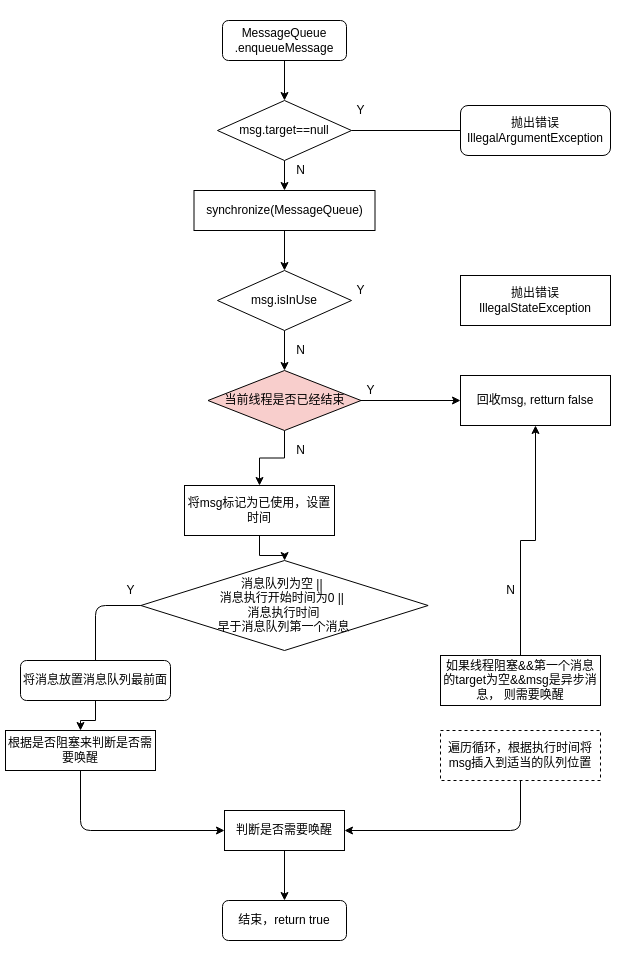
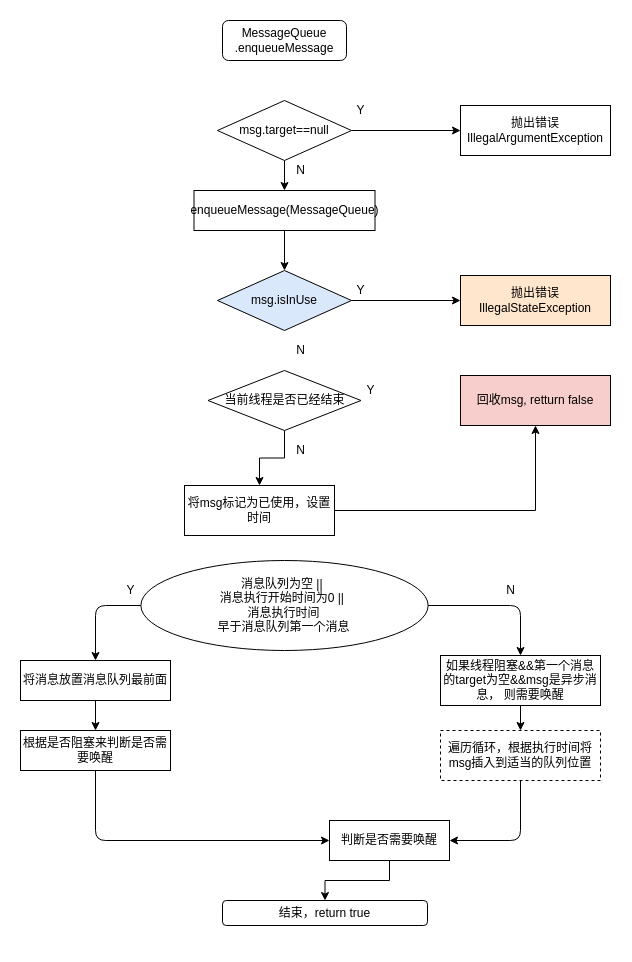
  <mxCell id="0" />
  <mxCell id="1" parent="0" />
- <mxCell id="2" value="" style="edgeStyle=orthogonalEdgeStyle;rounded=0;orthogonalLoop=1;jettySize=auto;html=1;" edge="1" parent="1" source="3" target="6"><mxGeometry relative="1" as="geometry" /></mxCell>
  <mxCell id="3" value="MessageQueue&lt;br&gt;.enqueueMessage" style="rounded=1;whiteSpace=wrap;html=1;" vertex="1" parent="1"><mxGeometry x="222" y="20" width="124" height="40" as="geometry" /></mxCell>
- <mxCell id="4" value="" style="edgeStyle=orthogonalEdgeStyle;rounded=0;orthogonalLoop=1;jettySize=auto;html=1;endArrow=none;" edge="1" parent="1" source="6" target="7"><mxGeometry relative="1" as="geometry" /></mxCell>
+ <mxCell id="4" value="" style="edgeStyle=orthogonalEdgeStyle;rounded=0;orthogonalLoop=1;jettySize=auto;html=1;" edge="1" parent="1" source="6" target="7"><mxGeometry relative="1" as="geometry" /></mxCell>
  <mxCell id="5" value="" style="edgeStyle=orthogonalEdgeStyle;rounded=0;orthogonalLoop=1;jettySize=auto;html=1;" edge="1" parent="1" source="6" target="10"><mxGeometry relative="1" as="geometry" /></mxCell>
  <mxCell id="6" value="msg.target==null" style="rhombus;whiteSpace=wrap;html=1;" vertex="1" parent="1"><mxGeometry x="217" y="100" width="134" height="60" as="geometry" /></mxCell>
- <mxCell id="7" value="抛出错误IllegalArgumentException" style="whiteSpace=wrap;html=1;rounded=1;" vertex="1" parent="1"><mxGeometry x="460" y="105" width="150" height="50" as="geometry" /></mxCell>
+ <mxCell id="7" value="抛出错误IllegalArgumentException" style="rounded=0;whiteSpace=wrap;html=1;" vertex="1" parent="1"><mxGeometry x="460" y="105" width="150" height="50" as="geometry" /></mxCell>
  <mxCell id="8" value="Y" style="text;html=1;align=center;verticalAlign=middle;resizable=0;points=[];autosize=1;strokeColor=none;" vertex="1" parent="1"><mxGeometry x="350" y="100" width="20" height="20" as="geometry" /></mxCell>
  <mxCell id="9" value="" style="edgeStyle=orthogonalEdgeStyle;rounded=0;orthogonalLoop=1;jettySize=auto;html=1;" edge="1" parent="1" source="10" target="13"><mxGeometry relative="1" as="geometry" /></mxCell>
- <mxCell id="10" value="synchronize(MessageQueue)" style="rounded=0;whiteSpace=wrap;html=1;" vertex="1" parent="1"><mxGeometry x="193.5" y="190" width="181" height="40" as="geometry" /></mxCell>
+ <mxCell id="10" value="enqueueMessage(MessageQueue)" style="rounded=0;whiteSpace=wrap;html=1;" vertex="1" parent="1"><mxGeometry x="193.5" y="190" width="181" height="40" as="geometry" /></mxCell>
  <mxCell id="11" value="N&lt;br&gt;" style="text;html=1;align=center;verticalAlign=middle;resizable=0;points=[];autosize=1;strokeColor=none;" vertex="1" parent="1"><mxGeometry x="290" y="160" width="20" height="20" as="geometry" /></mxCell>
- <mxCell id="12" value="" style="edgeStyle=orthogonalEdgeStyle;rounded=0;orthogonalLoop=1;jettySize=auto;html=1;" edge="1" parent="1" source="13" target="18"><mxGeometry relative="1" as="geometry" /></mxCell>
- <mxCell id="13" value="msg.isInUse" style="rhombus;whiteSpace=wrap;html=1;" vertex="1" parent="1"><mxGeometry x="217" y="270" width="134" height="60" as="geometry" /></mxCell>
- <mxCell id="14" value="抛出错误IllegalStateException" style="rounded=0;whiteSpace=wrap;html=1;" vertex="1" parent="1"><mxGeometry x="460" y="275" width="150" height="50" as="geometry" /></mxCell>
+ <mxCell id="12" value="" style="edgeStyle=orthogonalEdgeStyle;rounded=0;orthogonalLoop=1;jettySize=auto;html=1;" edge="1" parent="1" source="13" target="14"><mxGeometry relative="1" as="geometry" /></mxCell>
+ <mxCell id="13" value="msg.isInUse" style="rhombus;whiteSpace=wrap;html=1;fillColor=#dae8fc;" vertex="1" parent="1"><mxGeometry x="217" y="270" width="134" height="60" as="geometry" /></mxCell>
+ <mxCell id="14" value="抛出错误IllegalStateException" style="rounded=0;whiteSpace=wrap;html=1;fillColor=#ffe6cc;" vertex="1" parent="1"><mxGeometry x="460" y="275" width="150" height="50" as="geometry" /></mxCell>
  <mxCell id="15" value="Y" style="text;html=1;align=center;verticalAlign=middle;resizable=0;points=[];autosize=1;strokeColor=none;" vertex="1" parent="1"><mxGeometry x="350" y="280" width="20" height="20" as="geometry" /></mxCell>
- <mxCell id="16" value="" style="edgeStyle=orthogonalEdgeStyle;rounded=0;orthogonalLoop=1;jettySize=auto;html=1;" edge="1" parent="1" source="18" target="20"><mxGeometry relative="1" as="geometry" /></mxCell>
  <mxCell id="17" value="" style="edgeStyle=orthogonalEdgeStyle;rounded=0;orthogonalLoop=1;jettySize=auto;html=1;" edge="1" parent="1" source="18" target="23"><mxGeometry relative="1" as="geometry" /></mxCell>
- <mxCell id="18" value="当前线程是否已经结束" style="rhombus;whiteSpace=wrap;html=1;fillColor=#f8cecc;" vertex="1" parent="1"><mxGeometry x="207.5" y="370" width="153" height="60" as="geometry" /></mxCell>
+ <mxCell id="18" value="当前线程是否已经结束" style="rhombus;whiteSpace=wrap;html=1;" vertex="1" parent="1"><mxGeometry x="207.5" y="370" width="153" height="60" as="geometry" /></mxCell>
  <mxCell id="19" value="N" style="text;html=1;align=center;verticalAlign=middle;resizable=0;points=[];autosize=1;strokeColor=none;" vertex="1" parent="1"><mxGeometry x="290" y="340" width="20" height="20" as="geometry" /></mxCell>
- <mxCell id="20" value="回收msg, retturn false" style="rounded=0;whiteSpace=wrap;html=1;" vertex="1" parent="1"><mxGeometry x="460" y="375" width="150" height="50" as="geometry" /></mxCell>
+ <mxCell id="20" value="回收msg, retturn false" style="rounded=0;whiteSpace=wrap;html=1;fillColor=#f8cecc;" vertex="1" parent="1"><mxGeometry x="460" y="375" width="150" height="50" as="geometry" /></mxCell>
  <mxCell id="21" value="Y" style="text;html=1;align=center;verticalAlign=middle;resizable=0;points=[];autosize=1;strokeColor=none;" vertex="1" parent="1"><mxGeometry x="360" y="380" width="20" height="20" as="geometry" /></mxCell>
- <mxCell id="22" value="" style="edgeStyle=orthogonalEdgeStyle;rounded=0;orthogonalLoop=1;jettySize=auto;html=1;" edge="1" parent="1" source="23" target="25"><mxGeometry relative="1" as="geometry" /></mxCell>
+ <mxCell id="22" value="" style="edgeStyle=orthogonalEdgeStyle;rounded=0;orthogonalLoop=1;jettySize=auto;html=1;" edge="1" parent="1" source="23" target="20"><mxGeometry relative="1" as="geometry" /></mxCell>
  <mxCell id="23" value="将msg标记为已使用，设置时间" style="rounded=0;whiteSpace=wrap;html=1;" vertex="1" parent="1"><mxGeometry x="184" y="485" width="150" height="50" as="geometry" /></mxCell>
  <mxCell id="24" value="N" style="text;html=1;align=center;verticalAlign=middle;resizable=0;points=[];autosize=1;strokeColor=none;" vertex="1" parent="1"><mxGeometry x="290" y="440" width="20" height="20" as="geometry" /></mxCell>
- <mxCell id="25" value="消息队列为空 ||&amp;nbsp;&lt;br&gt;消息执行开始时间为0 ||&amp;nbsp;&lt;br&gt;消息执行时间&lt;br&gt;早于消息队列第一个消息" style="rhombus;whiteSpace=wrap;html=1;" vertex="1" parent="1"><mxGeometry x="140.38" y="560" width="287.25" height="90" as="geometry" /></mxCell>
+ <mxCell id="25" value="消息队列为空 ||&amp;nbsp;&lt;br&gt;消息执行开始时间为0 ||&amp;nbsp;&lt;br&gt;消息执行时间&lt;br&gt;早于消息队列第一个消息" style="ellipse;whiteSpace=wrap;html=1;" vertex="1" parent="1"><mxGeometry x="140.38" y="560" width="287.25" height="90" as="geometry" /></mxCell>
  <mxCell id="26" value="" style="edgeStyle=orthogonalEdgeStyle;rounded=0;orthogonalLoop=1;jettySize=auto;html=1;" edge="1" parent="1" source="27" target="28"><mxGeometry relative="1" as="geometry" /></mxCell>
- <mxCell id="27" value="将消息放置消息队列最前面" style="whiteSpace=wrap;html=1;rounded=1;" vertex="1" parent="1"><mxGeometry x="20" y="660" width="150" height="40" as="geometry" /></mxCell>
- <mxCell id="28" value="根据是否阻塞来判断是否需要唤醒" style="rounded=0;whiteSpace=wrap;html=1;" vertex="1" parent="1"><mxGeometry x="5" y="730" width="150" height="40" as="geometry" /></mxCell>
- <mxCell id="29" value="" style="endArrow=none;html=1;exitX=0;exitY=0.5;exitDx=0;exitDy=0;entryX=0.5;entryY=0;entryDx=0;entryDy=0;edgeStyle=orthogonalEdgeStyle;" edge="1" parent="1" source="25" target="27"><mxGeometry width="50" height="50" relative="1" as="geometry"><mxPoint x="240" y="550" as="sourcePoint" /><mxPoint x="290" y="500" as="targetPoint" /></mxGeometry></mxCell>
+ <mxCell id="27" value="将消息放置消息队列最前面" style="rounded=0;whiteSpace=wrap;html=1;" vertex="1" parent="1"><mxGeometry x="20" y="660" width="150" height="40" as="geometry" /></mxCell>
+ <mxCell id="28" value="根据是否阻塞来判断是否需要唤醒" style="rounded=0;whiteSpace=wrap;html=1;" vertex="1" parent="1"><mxGeometry x="20" y="730" width="150" height="40" as="geometry" /></mxCell>
+ <mxCell id="29" value="" style="endArrow=classic;html=1;exitX=0;exitY=0.5;exitDx=0;exitDy=0;entryX=0.5;entryY=0;entryDx=0;entryDy=0;edgeStyle=orthogonalEdgeStyle;" edge="1" parent="1" source="25" target="27"><mxGeometry width="50" height="50" relative="1" as="geometry"><mxPoint x="240" y="550" as="sourcePoint" /><mxPoint x="290" y="500" as="targetPoint" /></mxGeometry></mxCell>
  <mxCell id="30" value="Y" style="text;html=1;align=center;verticalAlign=middle;resizable=0;points=[];autosize=1;strokeColor=none;" vertex="1" parent="1"><mxGeometry x="120" y="580" width="20" height="20" as="geometry" /></mxCell>
- <mxCell id="31" value="" style="edgeStyle=orthogonalEdgeStyle;rounded=0;orthogonalLoop=1;jettySize=auto;html=1;" edge="1" parent="1" source="32" target="20"><mxGeometry relative="1" as="geometry" /></mxCell>
+ <mxCell id="31" value="" style="edgeStyle=orthogonalEdgeStyle;rounded=0;orthogonalLoop=1;jettySize=auto;html=1;" edge="1" parent="1" source="32" target="35"><mxGeometry relative="1" as="geometry" /></mxCell>
  <mxCell id="32" value="如果线程阻塞&amp;amp;&amp;amp;第一个消息的target为空&amp;amp;&amp;amp;msg是异步消息， 则需要唤醒" style="rounded=0;whiteSpace=wrap;html=1;" vertex="1" parent="1"><mxGeometry x="440" y="655" width="160" height="50" as="geometry" /></mxCell>
+ <mxCell id="33" value="" style="endArrow=classic;html=1;exitX=1;exitY=0.5;exitDx=0;exitDy=0;entryX=0.5;entryY=0;entryDx=0;entryDy=0;edgeStyle=orthogonalEdgeStyle;" edge="1" parent="1" source="25" target="32"><mxGeometry width="50" height="50" relative="1" as="geometry"><mxPoint x="240" y="540" as="sourcePoint" /><mxPoint x="290" y="490" as="targetPoint" /></mxGeometry></mxCell>
  <mxCell id="34" value="N" style="text;html=1;align=center;verticalAlign=middle;resizable=0;points=[];autosize=1;strokeColor=none;" vertex="1" parent="1"><mxGeometry x="500" y="580" width="20" height="20" as="geometry" /></mxCell>
  <mxCell id="35" value="遍历循环，根据执行时间将msg插入到适当的队列位置" style="rounded=0;whiteSpace=wrap;html=1;dashed=1;" vertex="1" parent="1"><mxGeometry x="440" y="730" width="160" height="50" as="geometry" /></mxCell>
  <mxCell id="36" value="" style="edgeStyle=orthogonalEdgeStyle;rounded=0;orthogonalLoop=1;jettySize=auto;html=1;" edge="1" parent="1" source="37" target="40"><mxGeometry relative="1" as="geometry" /></mxCell>
- <mxCell id="37" value="判断是否需要唤醒" style="rounded=0;whiteSpace=wrap;html=1;" vertex="1" parent="1"><mxGeometry x="224" y="810" width="120" height="40" as="geometry" /></mxCell>
+ <mxCell id="37" value="判断是否需要唤醒" style="rounded=0;whiteSpace=wrap;html=1;" vertex="1" parent="1"><mxGeometry x="329" y="820" width="120" height="40" as="geometry" /></mxCell>
  <mxCell id="38" value="" style="endArrow=classic;html=1;exitX=0.5;exitY=1;exitDx=0;exitDy=0;entryX=0;entryY=0.5;entryDx=0;entryDy=0;edgeStyle=orthogonalEdgeStyle;" edge="1" parent="1" source="28" target="37"><mxGeometry width="50" height="50" relative="1" as="geometry"><mxPoint x="240" y="690" as="sourcePoint" /><mxPoint x="290" y="640" as="targetPoint" /></mxGeometry></mxCell>
  <mxCell id="39" value="" style="endArrow=classic;html=1;exitX=0.5;exitY=1;exitDx=0;exitDy=0;entryX=1;entryY=0.5;entryDx=0;entryDy=0;edgeStyle=orthogonalEdgeStyle;" edge="1" parent="1" source="35" target="37"><mxGeometry width="50" height="50" relative="1" as="geometry"><mxPoint x="105" y="780" as="sourcePoint" /><mxPoint x="234" y="840" as="targetPoint" /></mxGeometry></mxCell>
- <mxCell id="40" value="结束，return true" style="rounded=1;whiteSpace=wrap;html=1;" vertex="1" parent="1"><mxGeometry x="222" y="900" width="124" height="40" as="geometry" /></mxCell>
+ <mxCell id="40" value="结束，return true" style="rounded=1;whiteSpace=wrap;html=1;" vertex="1" parent="1"><mxGeometry x="222" y="900" width="205" height="25" as="geometry" /></mxCell>
